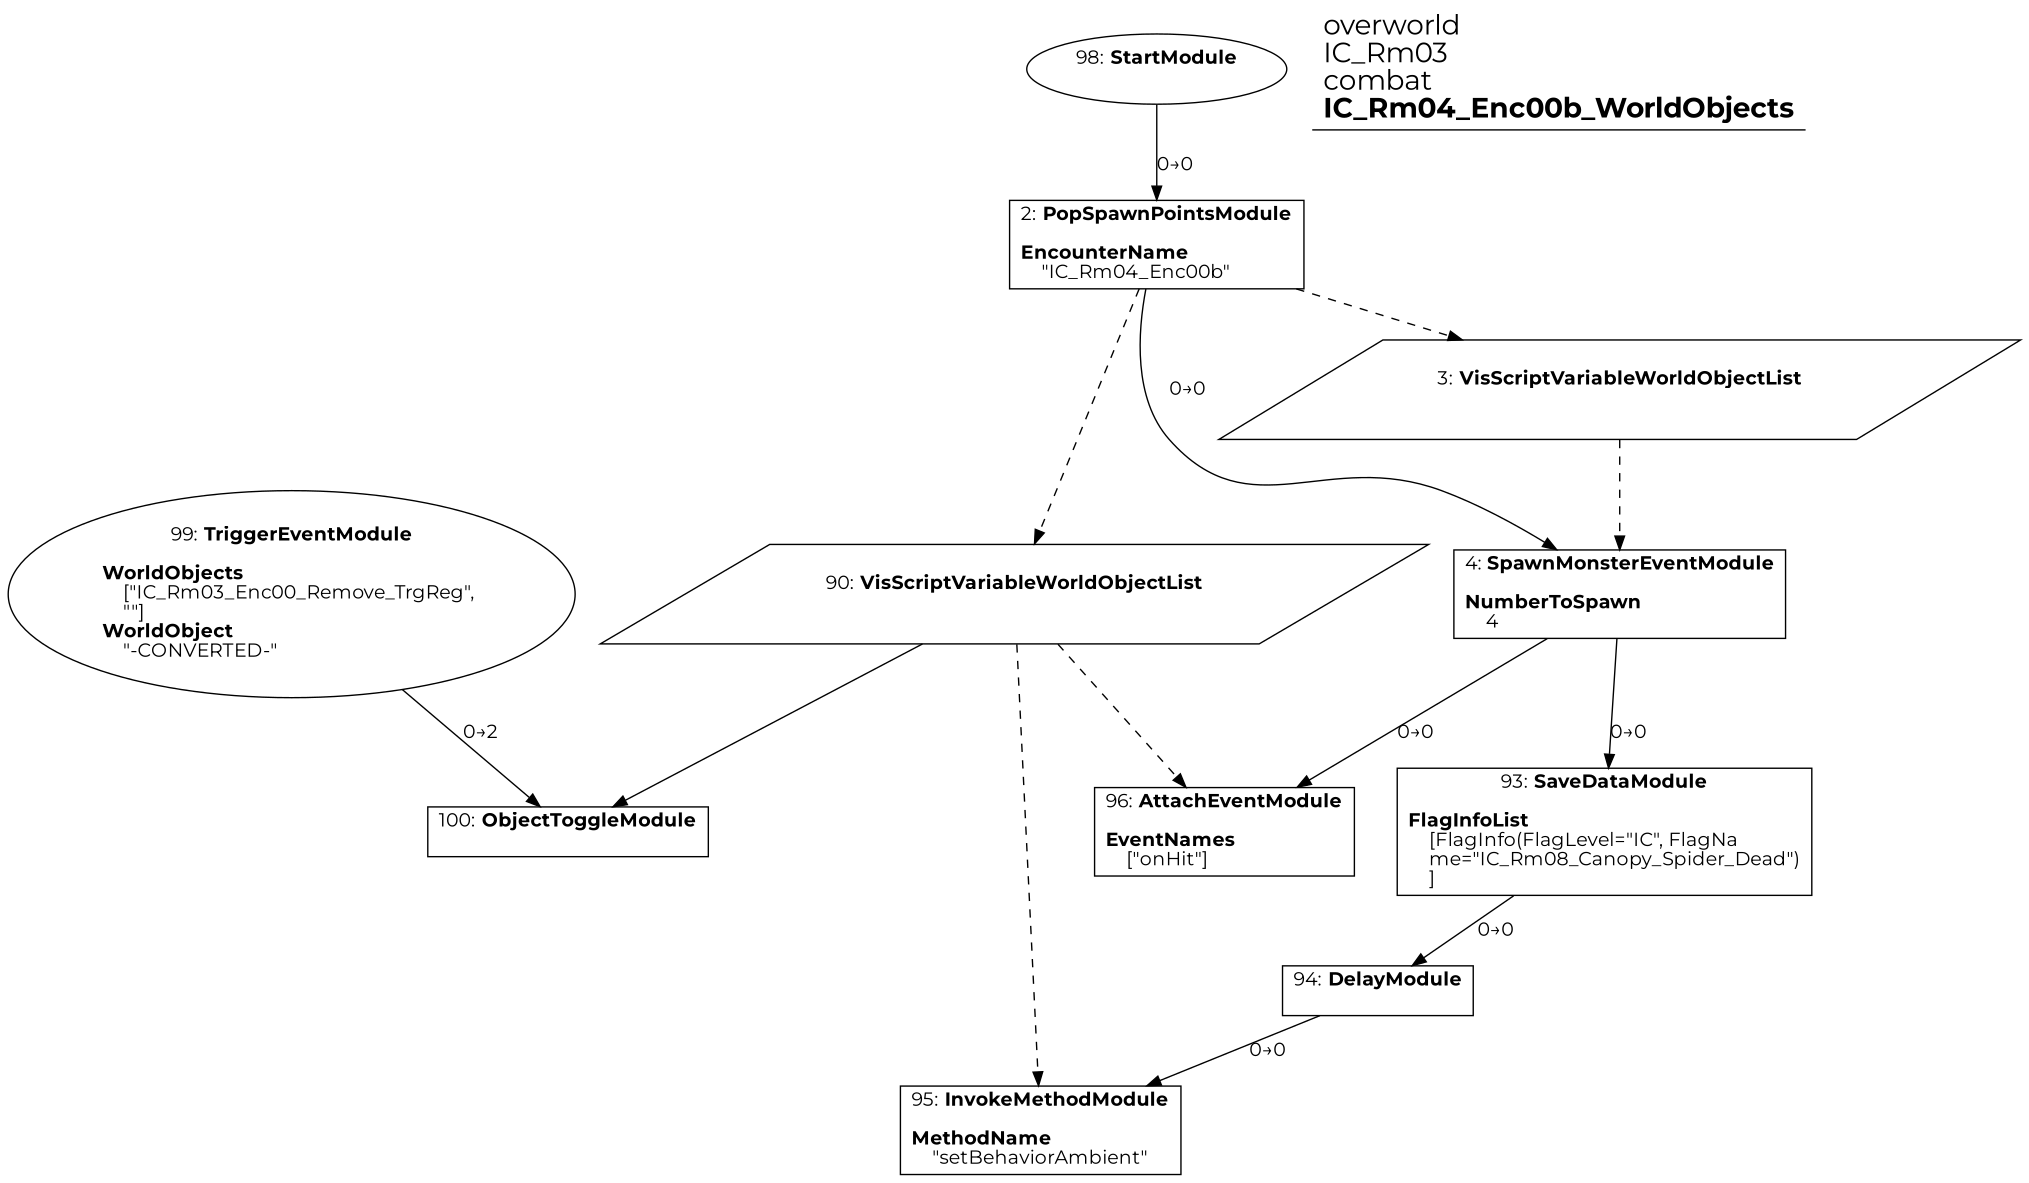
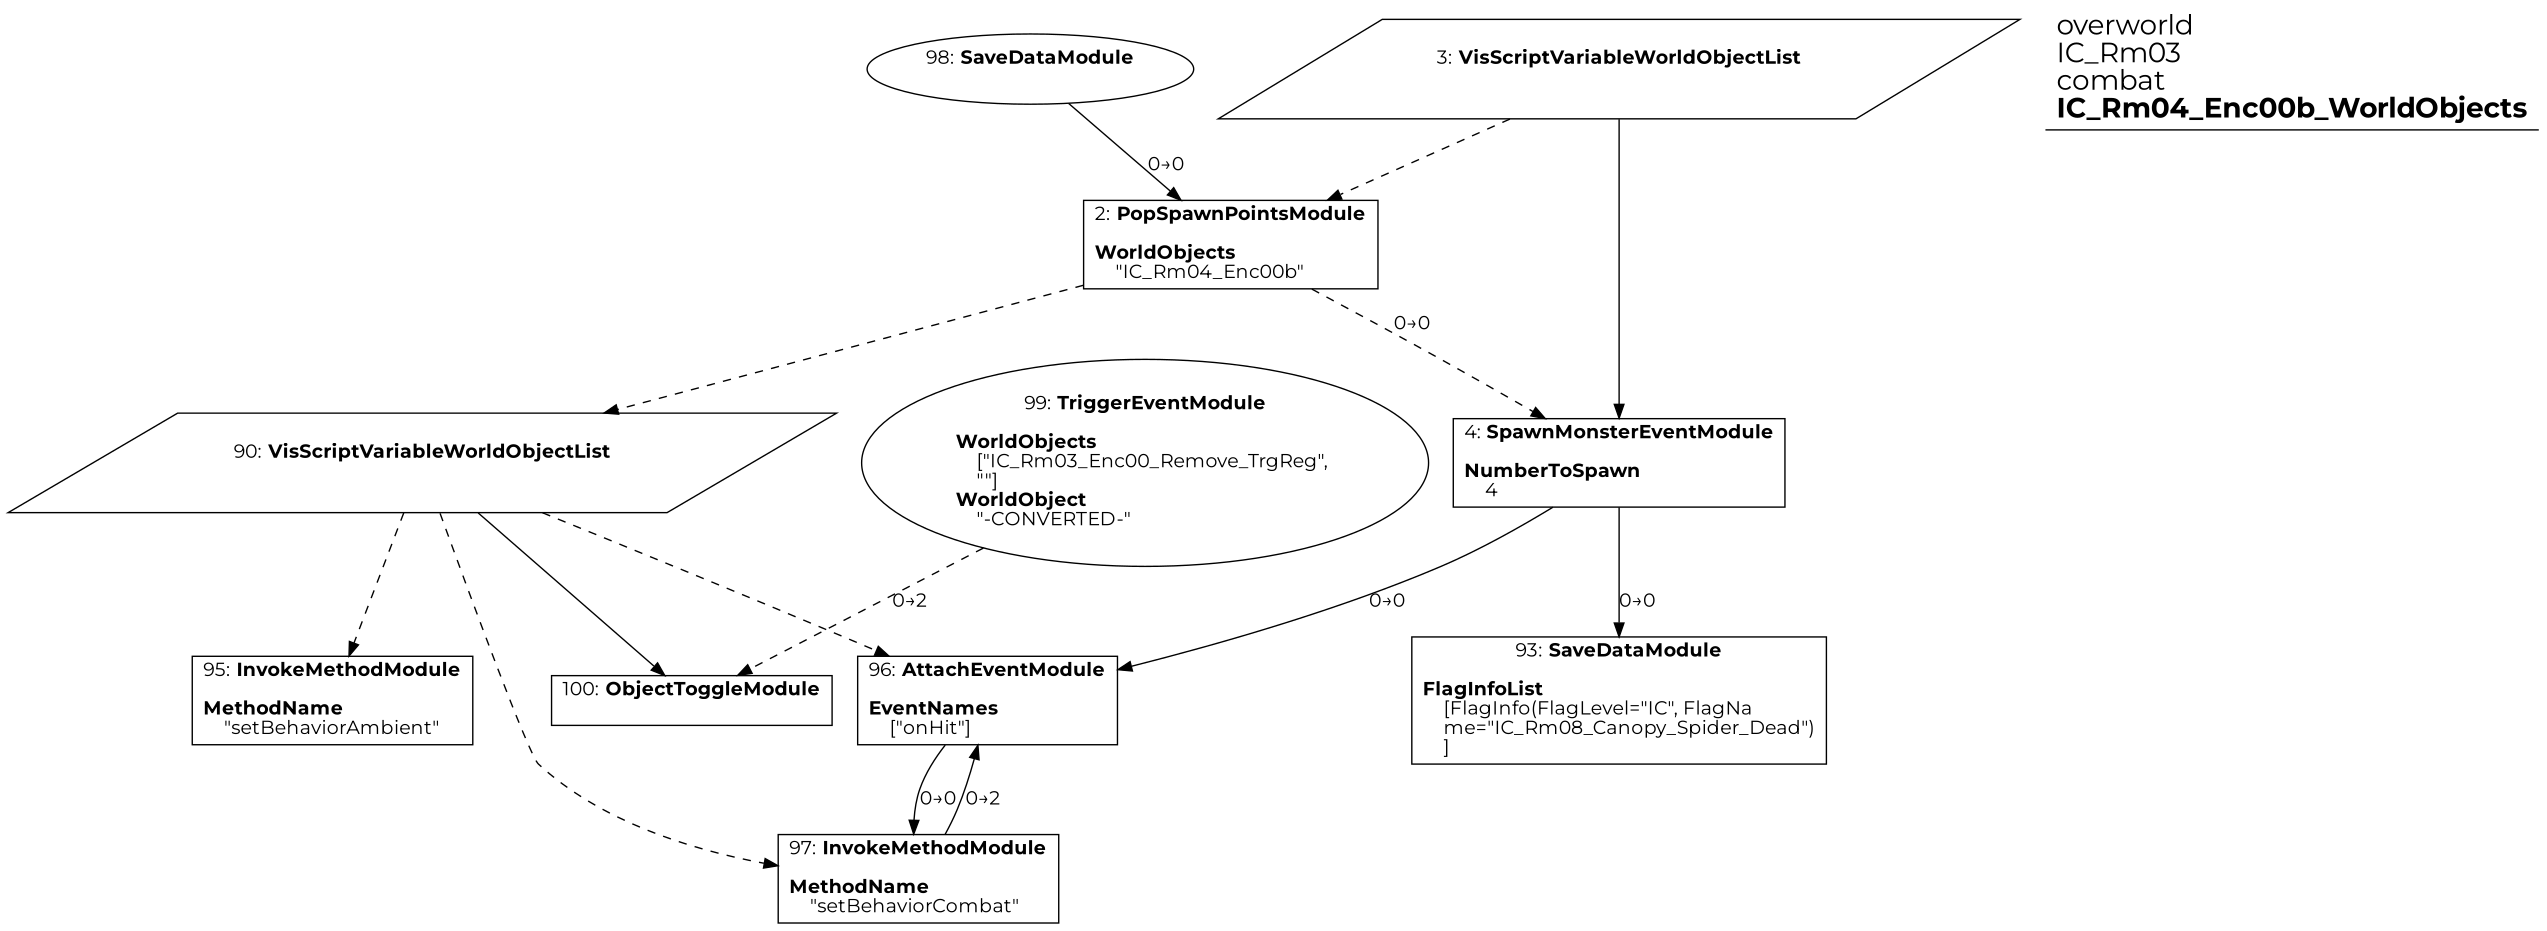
  digraph {
    fontname=Montserrat
    splines=spline
    node [fontname=Montserrat shape=box]
    edge [fontname=Montserrat]
-   n1 [label=<2: <b>PopSpawnPointsModule</b><br/><br/><b>EncounterName</b><br align="left"/>    &quot;IC_Rm04_Enc00b&quot;<br align="left"/>>]
+   n1 [label=<2: <b>PopSpawnPointsModule</b><br/><br/><b>WorldObjects</b><br align="left"/>    &quot;IC_Rm04_Enc00b&quot;<br align="left"/>>]
    n2 [label=<4: <b>SpawnMonsterEventModule</b><br/><br/><b>NumberToSpawn</b><br align="left"/>    4<br align="left"/>>]
    n3 [label=<3: <b>VisScriptVariableWorldObjectList</b><br/><br/>> shape=parallelogram]
    n4 [label=<90: <b>VisScriptVariableWorldObjectList</b><br/><br/>> shape=parallelogram]
    n5 [label=<93: <b>SaveDataModule</b><br/><br/><b>FlagInfoList</b><br align="left"/>    [FlagInfo(FlagLevel=&quot;IC&quot;, FlagNa<br align="left"/>    me=&quot;IC_Rm08_Canopy_Spider_Dead&quot;)<br align="left"/>    ]<br align="left"/>>]
    n6 [label=<96: <b>AttachEventModule</b><br/><br/><b>EventNames</b><br align="left"/>    [&quot;onHit&quot;]<br align="left"/>>]
-   n7 [label=<94: <b>DelayModule</b><br/><br/>>]
+   n8 [label=<97: <b>InvokeMethodModule</b><br/><br/><b>MethodName</b><br align="left"/>    &quot;setBehaviorCombat&quot;<br align="left"/>>]
    n9 [label=<95: <b>InvokeMethodModule</b><br/><br/><b>MethodName</b><br align="left"/>    &quot;setBehaviorAmbient&quot;<br align="left"/>>]
    n10 [label=<100: <b>ObjectToggleModule</b><br/><br/>>]
-   n11 [label=<98: <b>StartModule</b><br/><br/>> shape=oval]
+   n11 [label=<98: <b>SaveDataModule</b><br/><br/>> shape=oval]
    n12 [label=<99: <b>TriggerEventModule</b><br/><br/><b>WorldObjects</b><br align="left"/>    [&quot;IC_Rm03_Enc00_Remove_TrgReg&quot;, <br align="left"/>    &quot;&quot;]<br align="left"/><b>WorldObject</b><br align="left"/>    &quot;-CONVERTED-&quot;<br align="left"/>> shape=oval]
    n13 [label=<<font point-size="20">overworld<br align="left"/>IC_Rm03<br align="left"/>combat<br align="left"/><b>IC_Rm04_Enc00b_WorldObjects</b><br align="left"/></font>> shape=underline]
-   n1 -> n2 [label="0→0"]
-   n1 -> n3 [style=dashed]
+   n1 -> n2 [label="0→0" style=dashed]
+   n3 -> n1 [style=dashed]
    n1 -> n4 [style=dashed]
    n2 -> n5 [label="0→0"]
    n2 -> n6 [label="0→0"]
-   n3 -> n2 [style=dashed]
+   n3 -> n2 [style=solid]
    n4 -> n6 [style=dashed]
+   n4 -> n8 [style=dashed]
    n4 -> n9 [style=dashed]
    n4 -> n10 [style=solid]
-   n5 -> n7 [label="0→0"]
-   n7 -> n9 [label="0→0"]
+   n6 -> n8 [label="0→0"]
+   n8 -> n6 [label="0→2"]
    n11 -> n1 [label="0→0"]
-   n12 -> n10 [label="0→2"]
+   n12 -> n10 [label="0→2" style=dashed]
  }
